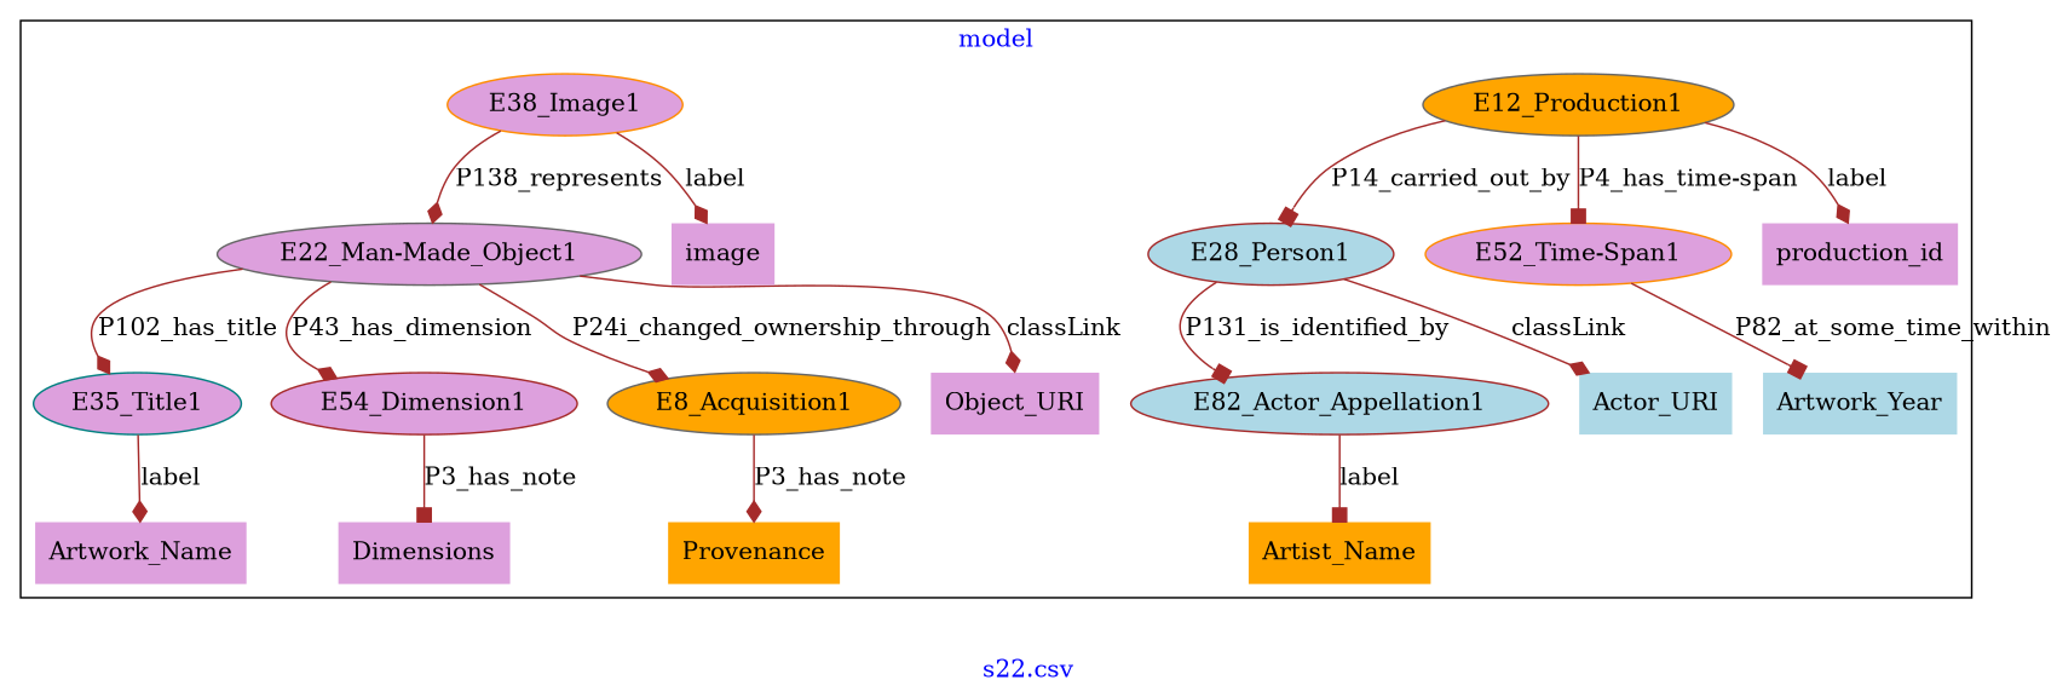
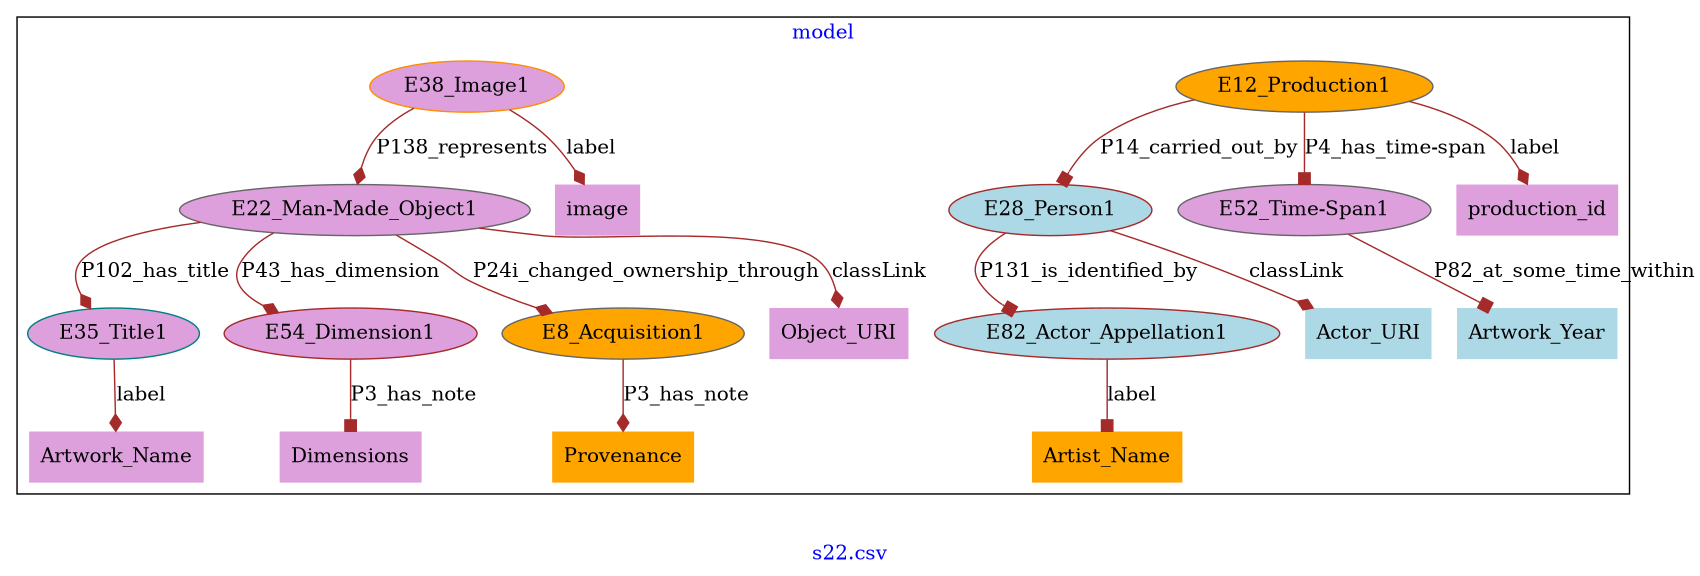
  digraph {
    fontcolor=blue
    label="s22.csv"
    remincross=true
    node [color=gray40 fillcolor=plum style=filled]
    edge [arrowhead=diamond color=brown fontcolor=black]
    n1 [fillcolor=orange label=E12_Production1]
    n2 [color=brown fillcolor=lightblue label=E28_Person1]
-   n3 [color=darkorange label="E52_Time-Span1"]
+   n3 [label="E52_Time-Span1"]
    n4 [color=brown fillcolor=lightblue label=E82_Actor_Appellation1]
    n5 [label="E22_Man-Made_Object1"]
    n6 [color=teal label=E35_Title1]
    n7 [color=brown label=E54_Dimension1]
    n8 [fillcolor=orange label=E8_Acquisition1]
    n9 [color=darkorange label=E38_Image1]
    n10 [color=brown fillcolor=lightblue label=Artwork_Year shape=plaintext]
    n11 [label=production_id shape=plaintext]
    n12 [color=darkorange label=image shape=plaintext]
    n13 [color=teal label=Artwork_Name shape=plaintext]
    n14 [color=darkorange label=Dimensions shape=plaintext]
    n15 [fillcolor=orange label=Provenance shape=plaintext]
    n16 [color=teal fillcolor=orange label=Artist_Name shape=plaintext]
    n17 [color=teal fillcolor=lightblue label=Actor_URI shape=plaintext]
    n18 [color=darkorange label=Object_URI shape=plaintext]
    subgraph cluster_1 {
      label=model
      n1
      n2
      n3
      n4
      n5
      n6
      n7
      n8
      n9
      n10
      n11
      n12
      n13
      n14
      n15
      n16
      n17
      n18
    }
    n1 -> n2 [arrowhead=box label=P14_carried_out_by]
    n1 -> n3 [arrowhead=box label="P4_has_time-span"]
    n1 -> n11 [label=label]
    n2 -> n4 [arrowhead=box label=P131_is_identified_by]
    n2 -> n17 [label=classLink]
    n3 -> n10 [arrowhead=box label=P82_at_some_time_within]
    n4 -> n16 [arrowhead=box label=label]
    n5 -> n6 [label=P102_has_title]
    n5 -> n7 [label=P43_has_dimension]
    n5 -> n8 [label=P24i_changed_ownership_through]
    n5 -> n18 [label=classLink]
    n6 -> n13 [label=label]
    n7 -> n14 [arrowhead=box label=P3_has_note]
    n8 -> n15 [label=P3_has_note]
    n9 -> n5 [label=P138_represents]
    n9 -> n12 [label=label]
  }
